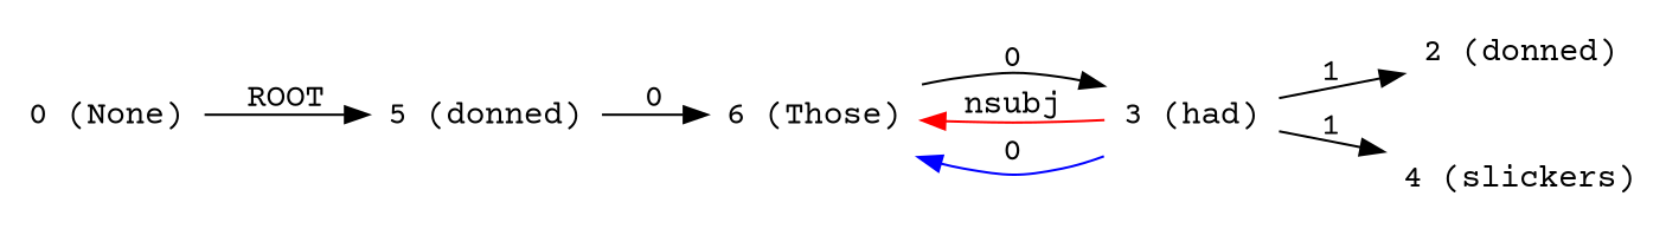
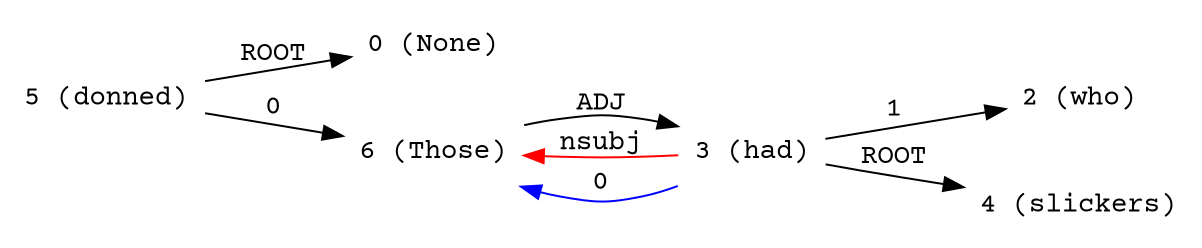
  digraph {
    fontname="Courier Prime"
    rankdir=LR
    node [fontname="Courier Prime" shape=plaintext]
    edge [dir=forward fontname="Courier Prime"]
    n1 [label="0 (None)"]
    n2 [label="5 (donned)"]
    n3 [label="6 (Those)"]
    n4 [label="3 (had)"]
-   n5 [label="2 (donned)"]
+   n5 [label="2 (who)"]
    n6 [label="4 (slickers)"]
-   n1 -> n2 [label=ROOT]
+   n2 -> n1 [label=ROOT]
    n2 -> n3 [label=0]
-   n3 -> n4 [label=0]
+   n3 -> n4 [label=ADJ]
    n4 -> n3 [color=red label=nsubj]
    n4 -> n3 [color=blue label=0]
    n4 -> n5 [label=1]
-   n4 -> n6 [label=1]
+   n4 -> n6 [label=ROOT]
  }
